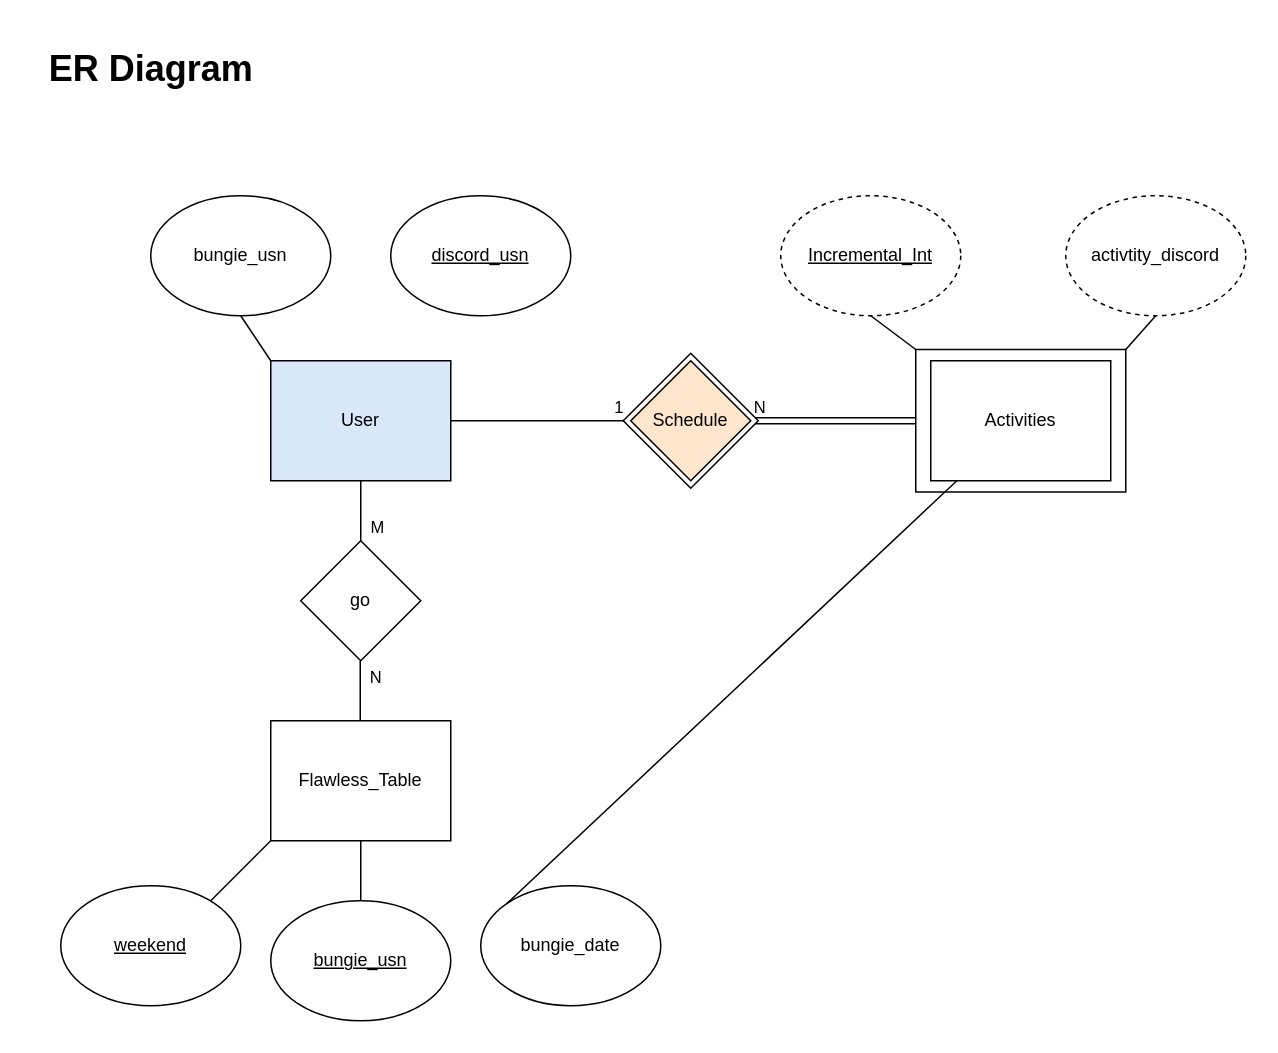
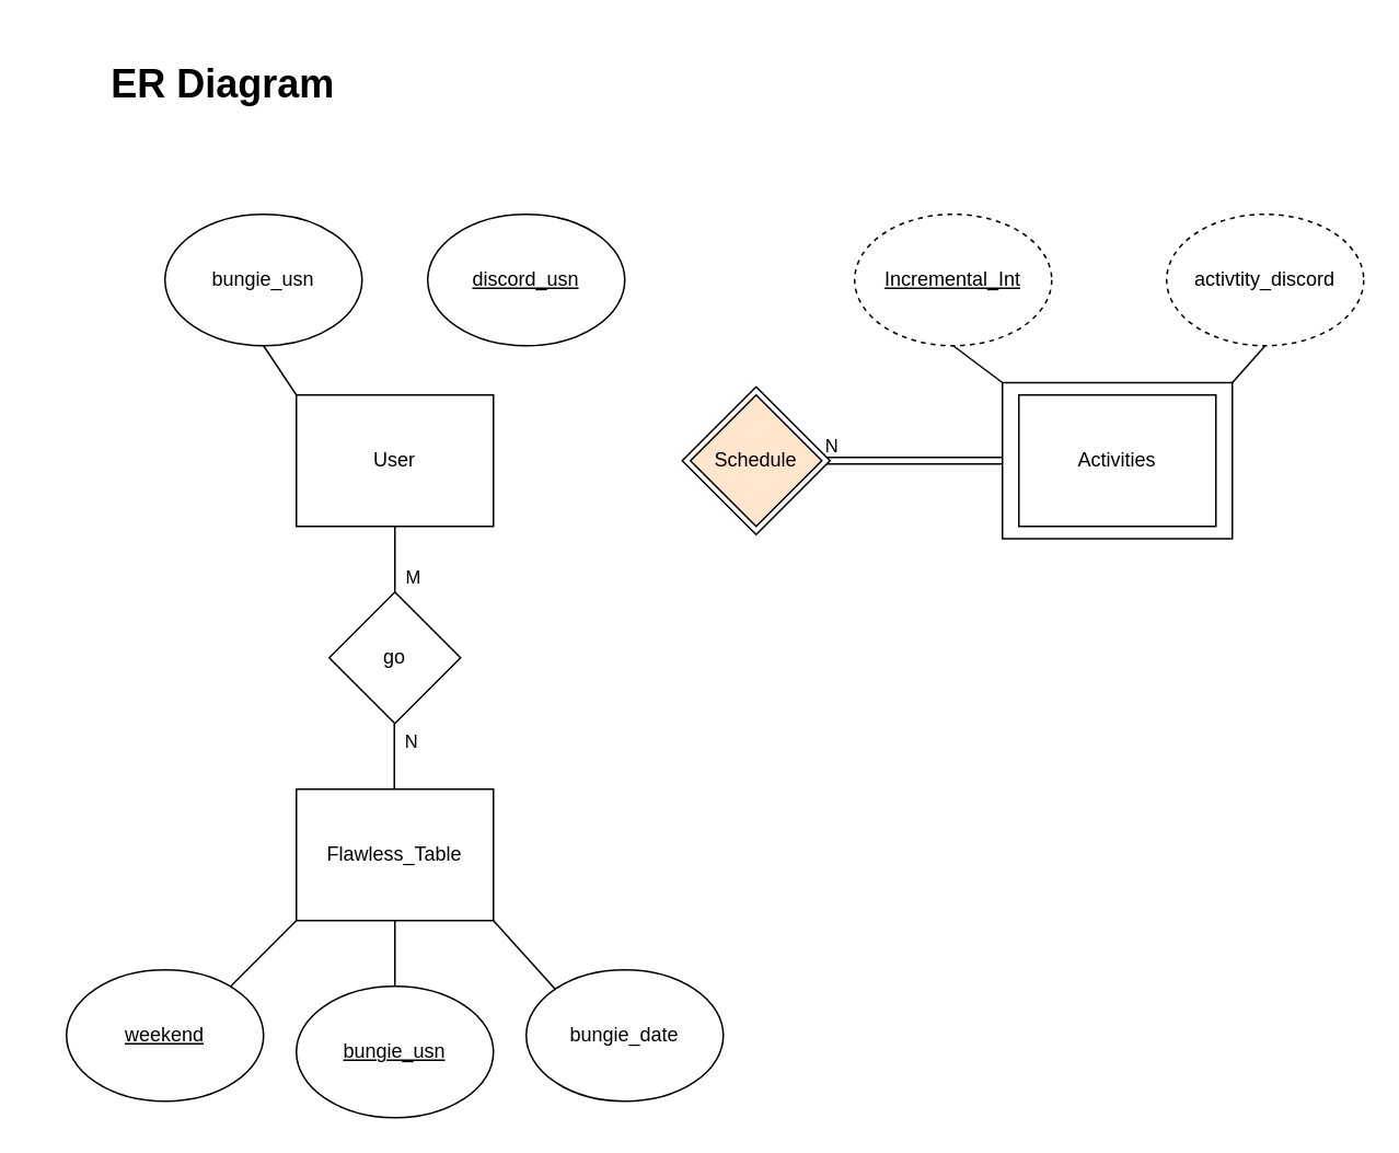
  <mxCell id="0" />
  <mxCell id="1" parent="0" />
- <mxCell id="2" style="edgeStyle=orthogonalEdgeStyle;rounded=0;orthogonalLoop=1;jettySize=auto;html=1;entryX=0;entryY=0.5;entryDx=0;entryDy=0;endArrow=none;endFill=0;" edge="1" parent="1" source="4" target="16"><mxGeometry relative="1" as="geometry" /></mxCell>
- <mxCell id="3" value="1" style="edgeLabel;html=1;align=center;verticalAlign=middle;resizable=0;points=[];" vertex="1" connectable="0" parent="2"><mxGeometry x="0.144" y="2" relative="1" as="geometry"><mxPoint x="42" y="-8" as="offset" /></mxGeometry></mxCell>
- <mxCell id="4" value="User" style="rounded=0;whiteSpace=wrap;html=1;fillColor=#dae8fc;" vertex="1" parent="1"><mxGeometry x="180" y="240" width="120" height="80" as="geometry" /></mxCell>
+ <mxCell id="4" value="User" style="rounded=0;whiteSpace=wrap;html=1;" vertex="1" parent="1"><mxGeometry x="180" y="240" width="120" height="80" as="geometry" /></mxCell>
  <mxCell id="5" value="bungie_usn" style="ellipse;whiteSpace=wrap;html=1;" vertex="1" parent="1"><mxGeometry x="100" y="130" width="120" height="80" as="geometry" /></mxCell>
  <mxCell id="6" value="&lt;u&gt;discord_usn&lt;/u&gt;" style="ellipse;whiteSpace=wrap;html=1;" vertex="1" parent="1"><mxGeometry x="260" y="130" width="120" height="80" as="geometry" /></mxCell>
  <mxCell id="7" value="" style="endArrow=none;html=1;rounded=0;entryX=0;entryY=0;entryDx=0;entryDy=0;exitX=0.5;exitY=1;exitDx=0;exitDy=0;" edge="1" parent="1" source="5" target="4"><mxGeometry width="50" height="50" relative="1" as="geometry"><mxPoint x="140" y="310" as="sourcePoint" /><mxPoint x="190" y="260" as="targetPoint" /></mxGeometry></mxCell>
  <mxCell id="8" style="edgeStyle=orthogonalEdgeStyle;rounded=0;orthogonalLoop=1;jettySize=auto;html=1;endArrow=none;endFill=0;shape=link;" edge="1" parent="1" source="16"><mxGeometry relative="1" as="geometry"><mxPoint x="610" y="280" as="targetPoint" /></mxGeometry></mxCell>
  <mxCell id="9" value="N" style="edgeLabel;html=1;align=center;verticalAlign=middle;resizable=0;points=[];" vertex="1" connectable="0" parent="8"><mxGeometry x="-0.21" y="1" relative="1" as="geometry"><mxPoint x="-39" y="-9" as="offset" /></mxGeometry></mxCell>
  <mxCell id="10" value="&lt;u&gt;Incremental_Int&lt;/u&gt;" style="ellipse;whiteSpace=wrap;html=1;dashed=1;" vertex="1" parent="1"><mxGeometry x="520" y="130" width="120" height="80" as="geometry" /></mxCell>
  <mxCell id="11" value="activtity_discord" style="ellipse;whiteSpace=wrap;html=1;dashed=1;" vertex="1" parent="1"><mxGeometry x="710" y="130" width="120" height="80" as="geometry" /></mxCell>
  <mxCell id="12" value="" style="endArrow=none;html=1;rounded=0;entryX=0;entryY=0;entryDx=0;entryDy=0;exitX=0.5;exitY=1;exitDx=0;exitDy=0;" edge="1" parent="1" source="10" target="18"><mxGeometry width="50" height="50" relative="1" as="geometry"><mxPoint x="600" y="210" as="sourcePoint" /><mxPoint x="630" y="260" as="targetPoint" /></mxGeometry></mxCell>
  <mxCell id="13" value="" style="endArrow=none;html=1;rounded=0;entryX=1;entryY=0;entryDx=0;entryDy=0;exitX=0.5;exitY=1;exitDx=0;exitDy=0;" edge="1" parent="1" source="11" target="18"><mxGeometry width="50" height="50" relative="1" as="geometry"><mxPoint x="610" y="220" as="sourcePoint" /><mxPoint x="630" y="260" as="targetPoint" /></mxGeometry></mxCell>
  <mxCell id="14" value="" style="group" vertex="1" connectable="0" parent="1"><mxGeometry x="415" y="235" width="90" height="90" as="geometry" /></mxCell>
  <mxCell id="15" value="" style="rhombus;whiteSpace=wrap;html=1;" vertex="1" parent="14"><mxGeometry width="90" height="90" as="geometry" /></mxCell>
  <mxCell id="16" value="Schedule" style="rhombus;whiteSpace=wrap;html=1;fillColor=#ffe6cc;" vertex="1" parent="14"><mxGeometry x="5" y="5" width="80" height="80" as="geometry" /></mxCell>
  <mxCell id="17" value="" style="group" vertex="1" connectable="0" parent="1"><mxGeometry x="610" y="232.5" width="140" height="95" as="geometry" /></mxCell>
  <mxCell id="18" value="" style="rounded=0;whiteSpace=wrap;html=1;" vertex="1" parent="17"><mxGeometry width="140" height="95" as="geometry" /></mxCell>
  <mxCell id="19" value="Activities" style="rounded=0;whiteSpace=wrap;html=1;" vertex="1" parent="17"><mxGeometry x="10" y="7.5" width="120" height="80" as="geometry" /></mxCell>
  <mxCell id="20" value="Flawless_Table" style="rounded=0;whiteSpace=wrap;html=1;" vertex="1" parent="1"><mxGeometry x="180" y="480" width="120" height="80" as="geometry" /></mxCell>
  <mxCell id="21" value="&lt;u&gt;weekend&lt;/u&gt;" style="ellipse;whiteSpace=wrap;html=1;" vertex="1" parent="1"><mxGeometry x="40" y="590" width="120" height="80" as="geometry" /></mxCell>
  <mxCell id="22" value="&lt;u&gt;bungie_usn&lt;/u&gt;" style="ellipse;whiteSpace=wrap;html=1;" vertex="1" parent="1"><mxGeometry x="180" y="600" width="120" height="80" as="geometry" /></mxCell>
  <mxCell id="23" value="bungie_date" style="ellipse;whiteSpace=wrap;html=1;" vertex="1" parent="1"><mxGeometry x="320" y="590" width="120" height="80" as="geometry" /></mxCell>
  <mxCell id="24" value="" style="endArrow=none;html=1;rounded=0;entryX=0;entryY=1;entryDx=0;entryDy=0;" edge="1" parent="1" target="20"><mxGeometry width="50" height="50" relative="1" as="geometry"><mxPoint x="140" y="600" as="sourcePoint" /><mxPoint x="190" y="550" as="targetPoint" /></mxGeometry></mxCell>
  <mxCell id="25" value="" style="endArrow=none;html=1;rounded=0;entryX=0.5;entryY=1;entryDx=0;entryDy=0;exitX=0.5;exitY=0;exitDx=0;exitDy=0;" edge="1" parent="1" source="22" target="20"><mxGeometry width="50" height="50" relative="1" as="geometry"><mxPoint x="200" y="610" as="sourcePoint" /><mxPoint x="250" y="560" as="targetPoint" /></mxGeometry></mxCell>
- <mxCell id="26" value="" style="endArrow=none;html=1;rounded=0;exitX=0;exitY=0;exitDx=0;exitDy=0;" edge="1" parent="1" source="23" target="19"><mxGeometry width="50" height="50" relative="1" as="geometry"><mxPoint x="300" y="600" as="sourcePoint" /><mxPoint x="350" y="550" as="targetPoint" /></mxGeometry></mxCell>
+ <mxCell id="26" value="" style="endArrow=none;html=1;rounded=0;entryX=1;entryY=1;entryDx=0;entryDy=0;exitX=0;exitY=0;exitDx=0;exitDy=0;" edge="1" parent="1" source="23" target="20"><mxGeometry width="50" height="50" relative="1" as="geometry"><mxPoint x="300" y="600" as="sourcePoint" /><mxPoint x="350" y="550" as="targetPoint" /></mxGeometry></mxCell>
  <mxCell id="27" value="go" style="rhombus;whiteSpace=wrap;html=1;" vertex="1" parent="1"><mxGeometry x="200" y="360" width="80" height="80" as="geometry" /></mxCell>
  <mxCell id="28" value="" style="endArrow=none;html=1;rounded=0;entryX=0.5;entryY=1;entryDx=0;entryDy=0;exitX=0.5;exitY=0;exitDx=0;exitDy=0;" edge="1" parent="1" source="27" target="4"><mxGeometry width="50" height="50" relative="1" as="geometry"><mxPoint x="190" y="380" as="sourcePoint" /><mxPoint x="240" y="330" as="targetPoint" /></mxGeometry></mxCell>
  <mxCell id="29" value="M" style="edgeLabel;html=1;align=center;verticalAlign=middle;resizable=0;points=[];" vertex="1" connectable="0" parent="28"><mxGeometry x="0.208" y="-3" relative="1" as="geometry"><mxPoint x="7" y="14" as="offset" /></mxGeometry></mxCell>
  <mxCell id="30" value="" style="endArrow=none;html=1;rounded=0;entryX=0.5;entryY=1;entryDx=0;entryDy=0;exitX=0.5;exitY=0;exitDx=0;exitDy=0;" edge="1" parent="1"><mxGeometry width="50" height="50" relative="1" as="geometry"><mxPoint x="239.66" y="480" as="sourcePoint" /><mxPoint x="239.66" y="440" as="targetPoint" /></mxGeometry></mxCell>
  <mxCell id="31" value="N" style="edgeLabel;html=1;align=center;verticalAlign=middle;resizable=0;points=[];" vertex="1" connectable="0" parent="30"><mxGeometry x="0.167" relative="1" as="geometry"><mxPoint x="10" y="-7" as="offset" /></mxGeometry></mxCell>
- <mxCell id="32" value="&lt;span style=&quot;font-size: 24px;&quot;&gt;ER Diagram&lt;/span&gt;" style="text;html=1;align=center;verticalAlign=middle;resizable=0;points=[];autosize=1;strokeColor=none;fillColor=none;fontStyle=1;fontSize=27;" vertex="1" parent="1"><mxGeometry x="20" y="20" width="160" height="50" as="geometry" /></mxCell>
+ <mxCell id="32" value="&lt;span style=&quot;font-size: 24px;&quot;&gt;ER Diagram&lt;/span&gt;" style="text;html=1;align=center;verticalAlign=middle;resizable=0;points=[];autosize=1;strokeColor=none;fillColor=none;fontStyle=1;fontSize=27;" vertex="1" parent="1"><mxGeometry x="55" y="25" width="160" height="50" as="geometry" /></mxCell>
